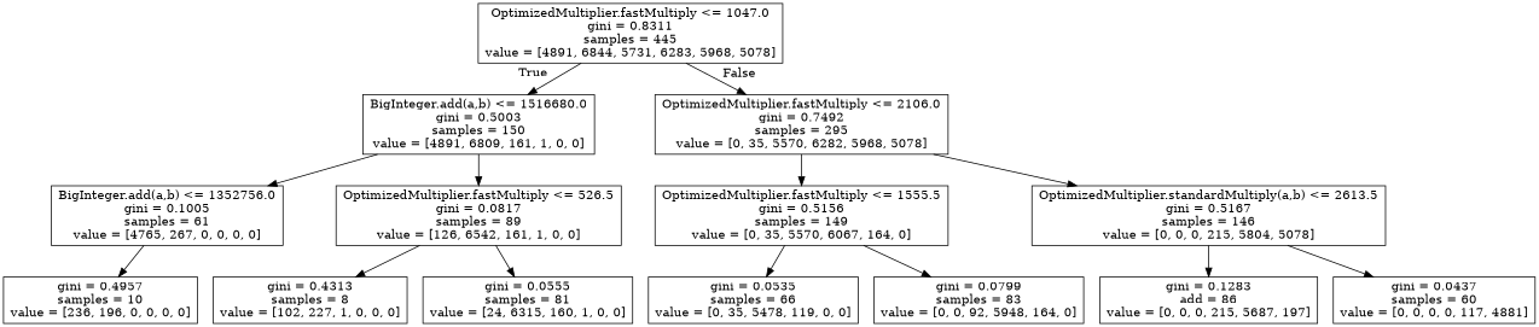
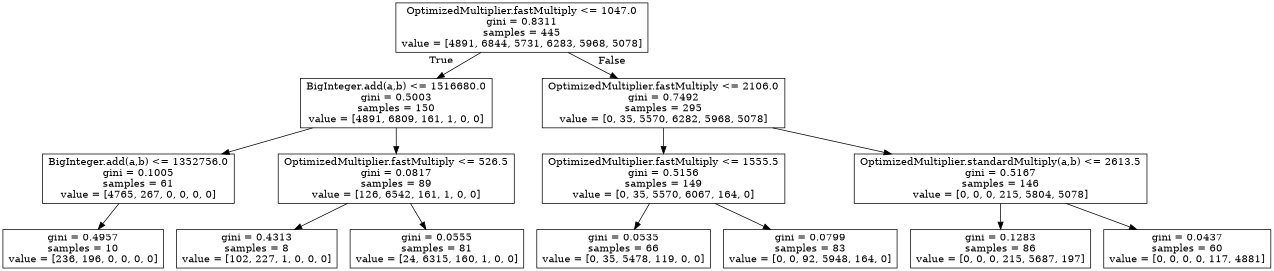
  digraph {
    node [shape=box]
    n1 [label="OptimizedMultiplier.fastMultiply <= 1047.0\ngini = 0.8311\nsamples = 445\nvalue = [4891, 6844, 5731, 6283, 5968, 5078]"]
    n2 [label="BigInteger.add(a,b) <= 1516680.0\ngini = 0.5003\nsamples = 150\nvalue = [4891, 6809, 161, 1, 0, 0]"]
    n3 [label="OptimizedMultiplier.fastMultiply <= 2106.0\ngini = 0.7492\nsamples = 295\nvalue = [0, 35, 5570, 6282, 5968, 5078]"]
    n4 [label="BigInteger.add(a,b) <= 1352756.0\ngini = 0.1005\nsamples = 61\nvalue = [4765, 267, 0, 0, 0, 0]"]
    n5 [label="OptimizedMultiplier.fastMultiply <= 526.5\ngini = 0.0817\nsamples = 89\nvalue = [126, 6542, 161, 1, 0, 0]"]
    n6 [label="OptimizedMultiplier.fastMultiply <= 1555.5\ngini = 0.5156\nsamples = 149\nvalue = [0, 35, 5570, 6067, 164, 0]"]
    n7 [label="OptimizedMultiplier.standardMultiply(a,b) <= 2613.5\ngini = 0.5167\nsamples = 146\nvalue = [0, 0, 0, 215, 5804, 5078]"]
    n8 [label="gini = 0.4957\nsamples = 10\nvalue = [236, 196, 0, 0, 0, 0]"]
    n9 [label="gini = 0.4313\nsamples = 8\nvalue = [102, 227, 1, 0, 0, 0]"]
    n10 [label="gini = 0.0555\nsamples = 81\nvalue = [24, 6315, 160, 1, 0, 0]"]
    n11 [label="gini = 0.0535\nsamples = 66\nvalue = [0, 35, 5478, 119, 0, 0]"]
    n12 [label="gini = 0.0799\nsamples = 83\nvalue = [0, 0, 92, 5948, 164, 0]"]
-   n13 [label="gini = 0.1283\nadd = 86\nvalue = [0, 0, 0, 215, 5687, 197]"]
+   n13 [label="gini = 0.1283\nsamples = 86\nvalue = [0, 0, 0, 215, 5687, 197]"]
    n14 [label="gini = 0.0437\nsamples = 60\nvalue = [0, 0, 0, 0, 117, 4881]"]
    n1 -> n2 [headlabel=True labelangle=45 labeldistance=2.5]
    n1 -> n3 [headlabel=False labelangle=-45 labeldistance=2.5]
    n2 -> n4
    n2 -> n5
    n3 -> n6
    n3 -> n7
    n4 -> n8
    n5 -> n9
    n5 -> n10
    n6 -> n11
    n6 -> n12
    n7 -> n13
    n7 -> n14
  }
